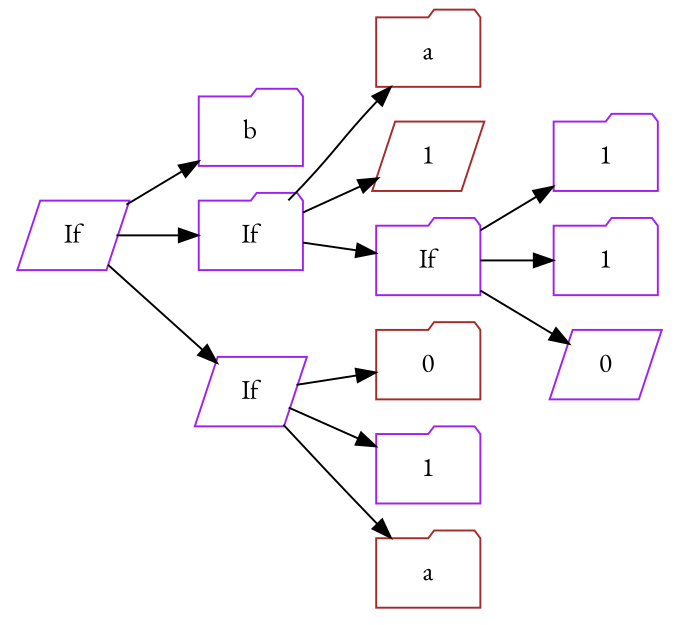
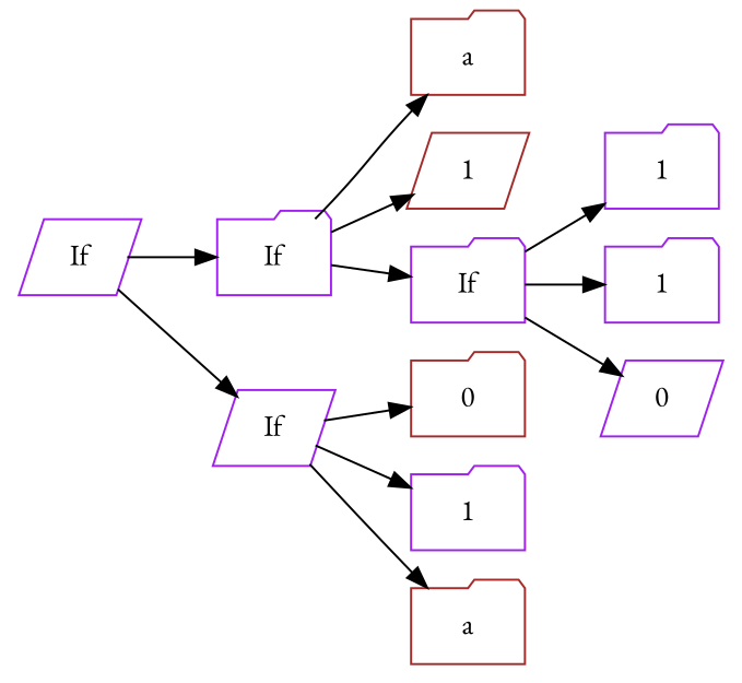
  digraph {
    rankdir=LR
    fontname="EB Garamond"
    node [shape=folder color=purple fontname="EB Garamond"]
    edge [fontname="EB Garamond"]
    n1 [label=If shape=parallelogram]
-   n2 [label=b]
    n3 [label=If]
    n4 [label=If shape=parallelogram]
    n5 [label=a color=brown]
    n6 [color=brown label=1 shape=parallelogram]
    n7 [label=If]
    n8 [label=1]
    n9 [label=1]
    n10 [label=0 shape=parallelogram]
    n11 [label=0 color=brown]
    n12 [label=1]
    n13 [label=a color=brown]
-   n1 -> n2
    n1 -> n3
    n1 -> n4
    n3 -> n5
    n3 -> n6
    n3 -> n7
    n4 -> n11
    n4 -> n12
    n4 -> n13
    n7 -> n8
    n7 -> n9
    n7 -> n10
  }
